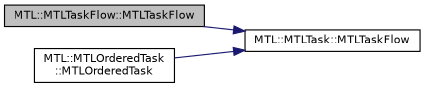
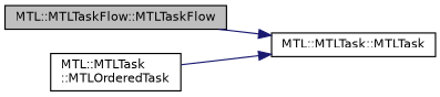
  digraph {
    rankdir=LR
    node [color=black fillcolor=white fontname=Helvetica fontsize=10 shape=record style=filled]
    edge [color=midnightblue fontname=Helvetica fontsize=10 labelfontname=Helvetica labelfontsize=10 style=solid]
    n1 [fillcolor=grey75 fontcolor=black height=0.2 label="MTL::MTLTaskFlow::MTLTaskFlow" width=0.4]
-   n2 [height=0.2 label="MTL::MTLTask::MTLTaskFlow" width=0.4]
-   n3 [height=0.2 label="MTL::MTLOrderedTask\l::MTLOrderedTask" width=0.4]
+   n2 [height=0.2 label="MTL::MTLTask::MTLTask" width=0.4]
+   n3 [height=0.2 label="MTL::MTLTask\l::MTLOrderedTask" width=0.4]
    n1 -> n2
    n3 -> n2
  }
